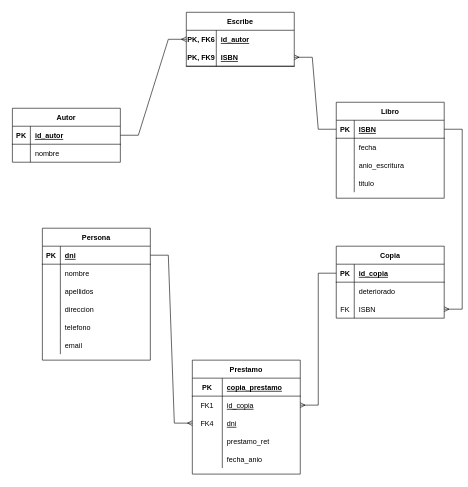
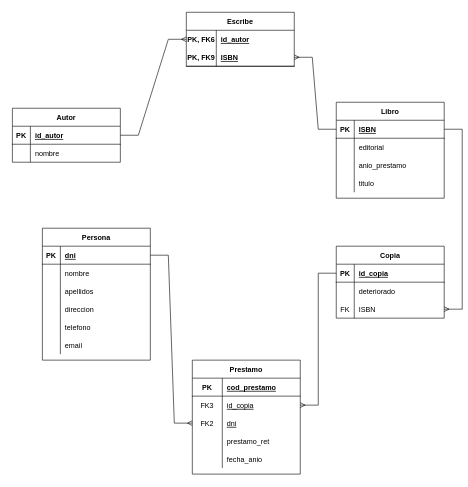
  <mxCell id="0" />
  <mxCell id="1" parent="0" />
  <mxCell id="2" value="Autor" style="shape=table;startSize=30;container=1;collapsible=1;childLayout=tableLayout;fixedRows=1;rowLines=0;fontStyle=1;align=center;resizeLast=1;" parent="1" vertex="1"><mxGeometry x="20" y="180" width="180" height="90" as="geometry" /></mxCell>
  <mxCell id="3" value="" style="shape=tableRow;horizontal=0;startSize=0;swimlaneHead=0;swimlaneBody=0;fillColor=none;collapsible=0;dropTarget=0;points=[[0,0.5],[1,0.5]];portConstraint=eastwest;top=0;left=0;right=0;bottom=1;" parent="2" vertex="1"><mxGeometry y="30" width="180" height="30" as="geometry" /></mxCell>
  <mxCell id="4" value="PK" style="shape=partialRectangle;connectable=0;fillColor=none;top=0;left=0;bottom=0;right=0;fontStyle=1;overflow=hidden;" parent="3" vertex="1"><mxGeometry width="30" height="30" as="geometry"><mxRectangle width="30" height="30" as="alternateBounds" /></mxGeometry></mxCell>
  <mxCell id="5" value="id_autor" style="shape=partialRectangle;connectable=0;fillColor=none;top=0;left=0;bottom=0;right=0;align=left;spacingLeft=6;fontStyle=5;overflow=hidden;" parent="3" vertex="1"><mxGeometry x="30" width="150" height="30" as="geometry"><mxRectangle width="150" height="30" as="alternateBounds" /></mxGeometry></mxCell>
  <mxCell id="6" value="" style="shape=tableRow;horizontal=0;startSize=0;swimlaneHead=0;swimlaneBody=0;fillColor=none;collapsible=0;dropTarget=0;points=[[0,0.5],[1,0.5]];portConstraint=eastwest;top=0;left=0;right=0;bottom=0;" parent="2" vertex="1"><mxGeometry y="60" width="180" height="30" as="geometry" /></mxCell>
  <mxCell id="7" value="" style="shape=partialRectangle;connectable=0;fillColor=none;top=0;left=0;bottom=0;right=0;editable=1;overflow=hidden;" parent="6" vertex="1"><mxGeometry width="30" height="30" as="geometry"><mxRectangle width="30" height="30" as="alternateBounds" /></mxGeometry></mxCell>
  <mxCell id="8" value="nombre" style="shape=partialRectangle;connectable=0;fillColor=none;top=0;left=0;bottom=0;right=0;align=left;spacingLeft=6;overflow=hidden;" parent="6" vertex="1"><mxGeometry x="30" width="150" height="30" as="geometry"><mxRectangle width="150" height="30" as="alternateBounds" /></mxGeometry></mxCell>
  <mxCell id="9" value="Libro" style="shape=table;startSize=30;container=1;collapsible=1;childLayout=tableLayout;fixedRows=1;rowLines=0;fontStyle=1;align=center;resizeLast=1;" parent="1" vertex="1"><mxGeometry x="560" y="170" width="180" height="160" as="geometry" /></mxCell>
  <mxCell id="10" value="" style="shape=tableRow;horizontal=0;startSize=0;swimlaneHead=0;swimlaneBody=0;fillColor=none;collapsible=0;dropTarget=0;points=[[0,0.5],[1,0.5]];portConstraint=eastwest;top=0;left=0;right=0;bottom=1;" parent="9" vertex="1"><mxGeometry y="30" width="180" height="30" as="geometry" /></mxCell>
  <mxCell id="11" value="PK" style="shape=partialRectangle;connectable=0;fillColor=none;top=0;left=0;bottom=0;right=0;fontStyle=1;overflow=hidden;" parent="10" vertex="1"><mxGeometry width="30" height="30" as="geometry"><mxRectangle width="30" height="30" as="alternateBounds" /></mxGeometry></mxCell>
  <mxCell id="12" value="ISBN" style="shape=partialRectangle;connectable=0;fillColor=none;top=0;left=0;bottom=0;right=0;align=left;spacingLeft=6;fontStyle=5;overflow=hidden;" parent="10" vertex="1"><mxGeometry x="30" width="150" height="30" as="geometry"><mxRectangle width="150" height="30" as="alternateBounds" /></mxGeometry></mxCell>
  <mxCell id="13" value="" style="shape=tableRow;horizontal=0;startSize=0;swimlaneHead=0;swimlaneBody=0;fillColor=none;collapsible=0;dropTarget=0;points=[[0,0.5],[1,0.5]];portConstraint=eastwest;top=0;left=0;right=0;bottom=0;" parent="9" vertex="1"><mxGeometry y="60" width="180" height="30" as="geometry" /></mxCell>
  <mxCell id="14" value="" style="shape=partialRectangle;connectable=0;fillColor=none;top=0;left=0;bottom=0;right=0;editable=1;overflow=hidden;" parent="13" vertex="1"><mxGeometry width="30" height="30" as="geometry"><mxRectangle width="30" height="30" as="alternateBounds" /></mxGeometry></mxCell>
- <mxCell id="15" value="fecha" style="shape=partialRectangle;connectable=0;fillColor=none;top=0;left=0;bottom=0;right=0;align=left;spacingLeft=6;overflow=hidden;" parent="13" vertex="1"><mxGeometry x="30" width="150" height="30" as="geometry"><mxRectangle width="150" height="30" as="alternateBounds" /></mxGeometry></mxCell>
+ <mxCell id="15" value="editorial" style="shape=partialRectangle;connectable=0;fillColor=none;top=0;left=0;bottom=0;right=0;align=left;spacingLeft=6;overflow=hidden;" parent="13" vertex="1"><mxGeometry x="30" width="150" height="30" as="geometry"><mxRectangle width="150" height="30" as="alternateBounds" /></mxGeometry></mxCell>
  <mxCell id="16" value="" style="shape=tableRow;horizontal=0;startSize=0;swimlaneHead=0;swimlaneBody=0;fillColor=none;collapsible=0;dropTarget=0;points=[[0,0.5],[1,0.5]];portConstraint=eastwest;top=0;left=0;right=0;bottom=0;" parent="9" vertex="1"><mxGeometry y="90" width="180" height="30" as="geometry" /></mxCell>
  <mxCell id="17" value="" style="shape=partialRectangle;connectable=0;fillColor=none;top=0;left=0;bottom=0;right=0;editable=1;overflow=hidden;" parent="16" vertex="1"><mxGeometry width="30" height="30" as="geometry"><mxRectangle width="30" height="30" as="alternateBounds" /></mxGeometry></mxCell>
- <mxCell id="18" value="anio_escritura" style="shape=partialRectangle;connectable=0;fillColor=none;top=0;left=0;bottom=0;right=0;align=left;spacingLeft=6;overflow=hidden;" parent="16" vertex="1"><mxGeometry x="30" width="150" height="30" as="geometry"><mxRectangle width="150" height="30" as="alternateBounds" /></mxGeometry></mxCell>
+ <mxCell id="18" value="anio_prestamo" style="shape=partialRectangle;connectable=0;fillColor=none;top=0;left=0;bottom=0;right=0;align=left;spacingLeft=6;overflow=hidden;" parent="16" vertex="1"><mxGeometry x="30" width="150" height="30" as="geometry"><mxRectangle width="150" height="30" as="alternateBounds" /></mxGeometry></mxCell>
  <mxCell id="19" value="" style="shape=tableRow;horizontal=0;startSize=0;swimlaneHead=0;swimlaneBody=0;fillColor=none;collapsible=0;dropTarget=0;points=[[0,0.5],[1,0.5]];portConstraint=eastwest;top=0;left=0;right=0;bottom=0;" parent="9" vertex="1"><mxGeometry y="120" width="180" height="30" as="geometry" /></mxCell>
  <mxCell id="20" value="" style="shape=partialRectangle;connectable=0;fillColor=none;top=0;left=0;bottom=0;right=0;editable=1;overflow=hidden;" parent="19" vertex="1"><mxGeometry width="30" height="30" as="geometry"><mxRectangle width="30" height="30" as="alternateBounds" /></mxGeometry></mxCell>
  <mxCell id="21" value="titulo" style="shape=partialRectangle;connectable=0;fillColor=none;top=0;left=0;bottom=0;right=0;align=left;spacingLeft=6;overflow=hidden;" parent="19" vertex="1"><mxGeometry x="30" width="150" height="30" as="geometry"><mxRectangle width="150" height="30" as="alternateBounds" /></mxGeometry></mxCell>
  <mxCell id="22" value="Escribe" style="shape=table;startSize=30;container=1;collapsible=1;childLayout=tableLayout;fixedRows=1;rowLines=0;fontStyle=1;align=center;resizeLast=1;" parent="1" vertex="1"><mxGeometry x="310" y="20" width="180" height="90" as="geometry"><mxRectangle x="320" y="30" width="80" height="30" as="alternateBounds" /></mxGeometry></mxCell>
  <mxCell id="23" value="" style="shape=tableRow;horizontal=0;startSize=0;swimlaneHead=0;swimlaneBody=0;fillColor=none;collapsible=0;dropTarget=0;points=[[0,0.5],[1,0.5]];portConstraint=eastwest;top=0;left=0;right=0;bottom=0;" parent="22" vertex="1"><mxGeometry y="30" width="180" height="30" as="geometry" /></mxCell>
  <mxCell id="24" value="PK, FK6" style="shape=partialRectangle;connectable=0;fillColor=none;top=0;left=0;bottom=0;right=0;fontStyle=1;overflow=hidden;" parent="23" vertex="1"><mxGeometry width="50" height="30" as="geometry"><mxRectangle width="50" height="30" as="alternateBounds" /></mxGeometry></mxCell>
  <mxCell id="25" value="id_autor" style="shape=partialRectangle;connectable=0;fillColor=none;top=0;left=0;bottom=0;right=0;align=left;spacingLeft=6;fontStyle=5;overflow=hidden;" parent="23" vertex="1"><mxGeometry x="50" width="130" height="30" as="geometry"><mxRectangle width="130" height="30" as="alternateBounds" /></mxGeometry></mxCell>
  <mxCell id="26" value="" style="shape=tableRow;horizontal=0;startSize=0;swimlaneHead=0;swimlaneBody=0;fillColor=none;collapsible=0;dropTarget=0;points=[[0,0.5],[1,0.5]];portConstraint=eastwest;top=0;left=0;right=0;bottom=1;" parent="22" vertex="1"><mxGeometry y="60" width="180" height="30" as="geometry" /></mxCell>
  <mxCell id="27" value="PK, FK9" style="shape=partialRectangle;connectable=0;fillColor=none;top=0;left=0;bottom=0;right=0;fontStyle=1;overflow=hidden;" parent="26" vertex="1"><mxGeometry width="50" height="30" as="geometry"><mxRectangle width="50" height="30" as="alternateBounds" /></mxGeometry></mxCell>
  <mxCell id="28" value="ISBN" style="shape=partialRectangle;connectable=0;fillColor=none;top=0;left=0;bottom=0;right=0;align=left;spacingLeft=6;fontStyle=5;overflow=hidden;" parent="26" vertex="1"><mxGeometry x="50" width="130" height="30" as="geometry"><mxRectangle width="130" height="30" as="alternateBounds" /></mxGeometry></mxCell>
  <mxCell id="29" value="Persona" style="shape=table;startSize=30;container=1;collapsible=1;childLayout=tableLayout;fixedRows=1;rowLines=0;fontStyle=1;align=center;resizeLast=1;fillColor=none;" parent="1" vertex="1"><mxGeometry x="70" y="380" width="180" height="220" as="geometry" /></mxCell>
  <mxCell id="30" value="" style="shape=tableRow;horizontal=0;startSize=0;swimlaneHead=0;swimlaneBody=0;fillColor=none;collapsible=0;dropTarget=0;points=[[0,0.5],[1,0.5]];portConstraint=eastwest;top=0;left=0;right=0;bottom=1;" parent="29" vertex="1"><mxGeometry y="30" width="180" height="30" as="geometry" /></mxCell>
  <mxCell id="31" value="PK" style="shape=partialRectangle;connectable=0;fillColor=none;top=0;left=0;bottom=0;right=0;fontStyle=1;overflow=hidden;" parent="30" vertex="1"><mxGeometry width="30" height="30" as="geometry"><mxRectangle width="30" height="30" as="alternateBounds" /></mxGeometry></mxCell>
  <mxCell id="32" value="dni" style="shape=partialRectangle;connectable=0;fillColor=none;top=0;left=0;bottom=0;right=0;align=left;spacingLeft=6;fontStyle=5;overflow=hidden;" parent="30" vertex="1"><mxGeometry x="30" width="150" height="30" as="geometry"><mxRectangle width="150" height="30" as="alternateBounds" /></mxGeometry></mxCell>
  <mxCell id="33" value="" style="shape=tableRow;horizontal=0;startSize=0;swimlaneHead=0;swimlaneBody=0;fillColor=none;collapsible=0;dropTarget=0;points=[[0,0.5],[1,0.5]];portConstraint=eastwest;top=0;left=0;right=0;bottom=0;" parent="29" vertex="1"><mxGeometry y="60" width="180" height="30" as="geometry" /></mxCell>
  <mxCell id="34" value="" style="shape=partialRectangle;connectable=0;fillColor=none;top=0;left=0;bottom=0;right=0;editable=1;overflow=hidden;" parent="33" vertex="1"><mxGeometry width="30" height="30" as="geometry"><mxRectangle width="30" height="30" as="alternateBounds" /></mxGeometry></mxCell>
  <mxCell id="35" value="nombre" style="shape=partialRectangle;connectable=0;fillColor=none;top=0;left=0;bottom=0;right=0;align=left;spacingLeft=6;overflow=hidden;" parent="33" vertex="1"><mxGeometry x="30" width="150" height="30" as="geometry"><mxRectangle width="150" height="30" as="alternateBounds" /></mxGeometry></mxCell>
  <mxCell id="36" value="" style="shape=tableRow;horizontal=0;startSize=0;swimlaneHead=0;swimlaneBody=0;fillColor=none;collapsible=0;dropTarget=0;points=[[0,0.5],[1,0.5]];portConstraint=eastwest;top=0;left=0;right=0;bottom=0;" parent="29" vertex="1"><mxGeometry y="90" width="180" height="30" as="geometry" /></mxCell>
  <mxCell id="37" value="" style="shape=partialRectangle;connectable=0;fillColor=none;top=0;left=0;bottom=0;right=0;editable=1;overflow=hidden;" parent="36" vertex="1"><mxGeometry width="30" height="30" as="geometry"><mxRectangle width="30" height="30" as="alternateBounds" /></mxGeometry></mxCell>
  <mxCell id="38" value="apellidos" style="shape=partialRectangle;connectable=0;fillColor=none;top=0;left=0;bottom=0;right=0;align=left;spacingLeft=6;overflow=hidden;" parent="36" vertex="1"><mxGeometry x="30" width="150" height="30" as="geometry"><mxRectangle width="150" height="30" as="alternateBounds" /></mxGeometry></mxCell>
  <mxCell id="39" value="" style="shape=tableRow;horizontal=0;startSize=0;swimlaneHead=0;swimlaneBody=0;fillColor=none;collapsible=0;dropTarget=0;points=[[0,0.5],[1,0.5]];portConstraint=eastwest;top=0;left=0;right=0;bottom=0;" parent="29" vertex="1"><mxGeometry y="120" width="180" height="30" as="geometry" /></mxCell>
  <mxCell id="40" value="" style="shape=partialRectangle;connectable=0;fillColor=none;top=0;left=0;bottom=0;right=0;editable=1;overflow=hidden;" parent="39" vertex="1"><mxGeometry width="30" height="30" as="geometry"><mxRectangle width="30" height="30" as="alternateBounds" /></mxGeometry></mxCell>
  <mxCell id="41" value="direccion" style="shape=partialRectangle;connectable=0;fillColor=none;top=0;left=0;bottom=0;right=0;align=left;spacingLeft=6;overflow=hidden;" parent="39" vertex="1"><mxGeometry x="30" width="150" height="30" as="geometry"><mxRectangle width="150" height="30" as="alternateBounds" /></mxGeometry></mxCell>
  <mxCell id="42" value="" style="shape=tableRow;horizontal=0;startSize=0;swimlaneHead=0;swimlaneBody=0;fillColor=none;collapsible=0;dropTarget=0;points=[[0,0.5],[1,0.5]];portConstraint=eastwest;top=0;left=0;right=0;bottom=0;" parent="29" vertex="1"><mxGeometry y="150" width="180" height="30" as="geometry" /></mxCell>
  <mxCell id="43" value="" style="shape=partialRectangle;connectable=0;fillColor=none;top=0;left=0;bottom=0;right=0;editable=1;overflow=hidden;" parent="42" vertex="1"><mxGeometry width="30" height="30" as="geometry"><mxRectangle width="30" height="30" as="alternateBounds" /></mxGeometry></mxCell>
  <mxCell id="44" value="telefono" style="shape=partialRectangle;connectable=0;fillColor=none;top=0;left=0;bottom=0;right=0;align=left;spacingLeft=6;overflow=hidden;" parent="42" vertex="1"><mxGeometry x="30" width="150" height="30" as="geometry"><mxRectangle width="150" height="30" as="alternateBounds" /></mxGeometry></mxCell>
  <mxCell id="45" value="" style="shape=tableRow;horizontal=0;startSize=0;swimlaneHead=0;swimlaneBody=0;fillColor=none;collapsible=0;dropTarget=0;points=[[0,0.5],[1,0.5]];portConstraint=eastwest;top=0;left=0;right=0;bottom=0;" parent="29" vertex="1"><mxGeometry y="180" width="180" height="30" as="geometry" /></mxCell>
  <mxCell id="46" value="" style="shape=partialRectangle;connectable=0;fillColor=none;top=0;left=0;bottom=0;right=0;editable=1;overflow=hidden;" parent="45" vertex="1"><mxGeometry width="30" height="30" as="geometry"><mxRectangle width="30" height="30" as="alternateBounds" /></mxGeometry></mxCell>
  <mxCell id="47" value="email" style="shape=partialRectangle;connectable=0;fillColor=none;top=0;left=0;bottom=0;right=0;align=left;spacingLeft=6;overflow=hidden;" parent="45" vertex="1"><mxGeometry x="30" width="150" height="30" as="geometry"><mxRectangle width="150" height="30" as="alternateBounds" /></mxGeometry></mxCell>
  <mxCell id="48" value="Copia" style="shape=table;startSize=30;container=1;collapsible=1;childLayout=tableLayout;fixedRows=1;rowLines=0;fontStyle=1;align=center;resizeLast=1;fillColor=none;" parent="1" vertex="1"><mxGeometry x="560" y="410" width="180" height="120" as="geometry" /></mxCell>
  <mxCell id="49" value="" style="shape=tableRow;horizontal=0;startSize=0;swimlaneHead=0;swimlaneBody=0;fillColor=none;collapsible=0;dropTarget=0;points=[[0,0.5],[1,0.5]];portConstraint=eastwest;top=0;left=0;right=0;bottom=1;" parent="48" vertex="1"><mxGeometry y="30" width="180" height="30" as="geometry" /></mxCell>
  <mxCell id="50" value="PK" style="shape=partialRectangle;connectable=0;fillColor=none;top=0;left=0;bottom=0;right=0;fontStyle=1;overflow=hidden;" parent="49" vertex="1"><mxGeometry width="30" height="30" as="geometry"><mxRectangle width="30" height="30" as="alternateBounds" /></mxGeometry></mxCell>
  <mxCell id="51" value="id_copia" style="shape=partialRectangle;connectable=0;fillColor=none;top=0;left=0;bottom=0;right=0;align=left;spacingLeft=6;fontStyle=5;overflow=hidden;" parent="49" vertex="1"><mxGeometry x="30" width="150" height="30" as="geometry"><mxRectangle width="150" height="30" as="alternateBounds" /></mxGeometry></mxCell>
  <mxCell id="52" value="" style="shape=tableRow;horizontal=0;startSize=0;swimlaneHead=0;swimlaneBody=0;fillColor=none;collapsible=0;dropTarget=0;points=[[0,0.5],[1,0.5]];portConstraint=eastwest;top=0;left=0;right=0;bottom=0;" parent="48" vertex="1"><mxGeometry y="60" width="180" height="30" as="geometry" /></mxCell>
  <mxCell id="53" value="" style="shape=partialRectangle;connectable=0;fillColor=none;top=0;left=0;bottom=0;right=0;editable=1;overflow=hidden;" parent="52" vertex="1"><mxGeometry width="30" height="30" as="geometry"><mxRectangle width="30" height="30" as="alternateBounds" /></mxGeometry></mxCell>
  <mxCell id="54" value="deteriorado" style="shape=partialRectangle;connectable=0;fillColor=none;top=0;left=0;bottom=0;right=0;align=left;spacingLeft=6;overflow=hidden;" parent="52" vertex="1"><mxGeometry x="30" width="150" height="30" as="geometry"><mxRectangle width="150" height="30" as="alternateBounds" /></mxGeometry></mxCell>
  <mxCell id="55" value="" style="shape=tableRow;horizontal=0;startSize=0;swimlaneHead=0;swimlaneBody=0;fillColor=none;collapsible=0;dropTarget=0;points=[[0,0.5],[1,0.5]];portConstraint=eastwest;top=0;left=0;right=0;bottom=0;" parent="48" vertex="1"><mxGeometry y="90" width="180" height="30" as="geometry" /></mxCell>
  <mxCell id="56" value="FK" style="shape=partialRectangle;connectable=0;fillColor=none;top=0;left=0;bottom=0;right=0;fontStyle=0;overflow=hidden;" parent="55" vertex="1"><mxGeometry width="30" height="30" as="geometry"><mxRectangle width="30" height="30" as="alternateBounds" /></mxGeometry></mxCell>
  <mxCell id="57" value="ISBN" style="shape=partialRectangle;connectable=0;fillColor=none;top=0;left=0;bottom=0;right=0;align=left;spacingLeft=6;fontStyle=0;overflow=hidden;" parent="55" vertex="1"><mxGeometry x="30" width="150" height="30" as="geometry"><mxRectangle width="150" height="30" as="alternateBounds" /></mxGeometry></mxCell>
  <mxCell id="58" value="Prestamo" style="shape=table;startSize=30;container=1;collapsible=1;childLayout=tableLayout;fixedRows=1;rowLines=0;fontStyle=1;align=center;resizeLast=1;fillColor=none;" parent="1" vertex="1"><mxGeometry x="320" y="600" width="180" height="190" as="geometry" /></mxCell>
  <mxCell id="59" value="" style="shape=tableRow;horizontal=0;startSize=0;swimlaneHead=0;swimlaneBody=0;fillColor=none;collapsible=0;dropTarget=0;points=[[0,0.5],[1,0.5]];portConstraint=eastwest;top=0;left=0;right=0;bottom=1;strokeColor=default;" parent="58" vertex="1"><mxGeometry y="30" width="180" height="30" as="geometry" /></mxCell>
  <mxCell id="60" value="PK" style="shape=partialRectangle;connectable=0;fillColor=none;top=0;left=0;bottom=0;right=0;fontStyle=1;overflow=hidden;" parent="59" vertex="1"><mxGeometry width="50" height="30" as="geometry"><mxRectangle width="50" height="30" as="alternateBounds" /></mxGeometry></mxCell>
- <mxCell id="61" value="copia_prestamo" style="shape=partialRectangle;connectable=0;fillColor=none;top=0;left=0;bottom=0;right=0;align=left;spacingLeft=6;fontStyle=5;overflow=hidden;" parent="59" vertex="1"><mxGeometry x="50" width="130" height="30" as="geometry"><mxRectangle width="130" height="30" as="alternateBounds" /></mxGeometry></mxCell>
+ <mxCell id="61" value="cod_prestamo" style="shape=partialRectangle;connectable=0;fillColor=none;top=0;left=0;bottom=0;right=0;align=left;spacingLeft=6;fontStyle=5;overflow=hidden;" parent="59" vertex="1"><mxGeometry x="50" width="130" height="30" as="geometry"><mxRectangle width="130" height="30" as="alternateBounds" /></mxGeometry></mxCell>
  <mxCell id="62" value="" style="shape=tableRow;horizontal=0;startSize=0;swimlaneHead=0;swimlaneBody=0;fillColor=none;collapsible=0;dropTarget=0;points=[[0,0.5],[1,0.5]];portConstraint=eastwest;top=0;left=0;right=0;bottom=1;strokeColor=none;" parent="58" vertex="1"><mxGeometry y="60" width="180" height="30" as="geometry" /></mxCell>
- <mxCell id="63" value="FK1" style="shape=partialRectangle;connectable=0;fillColor=none;top=0;left=0;bottom=0;right=0;fontStyle=0;overflow=hidden;" parent="62" vertex="1"><mxGeometry width="50" height="30" as="geometry"><mxRectangle width="50" height="30" as="alternateBounds" /></mxGeometry></mxCell>
+ <mxCell id="63" value="FK3" style="shape=partialRectangle;connectable=0;fillColor=none;top=0;left=0;bottom=0;right=0;fontStyle=0;overflow=hidden;" parent="62" vertex="1"><mxGeometry width="50" height="30" as="geometry"><mxRectangle width="50" height="30" as="alternateBounds" /></mxGeometry></mxCell>
  <mxCell id="64" value="id_copia" style="shape=partialRectangle;connectable=0;fillColor=none;top=0;left=0;bottom=0;right=0;align=left;spacingLeft=6;fontStyle=4;overflow=hidden;" parent="62" vertex="1"><mxGeometry x="50" width="130" height="30" as="geometry"><mxRectangle width="130" height="30" as="alternateBounds" /></mxGeometry></mxCell>
  <mxCell id="65" value="" style="shape=tableRow;horizontal=0;startSize=0;swimlaneHead=0;swimlaneBody=0;fillColor=none;collapsible=0;dropTarget=0;points=[[0,0.5],[1,0.5]];portConstraint=eastwest;top=0;left=0;right=0;bottom=1;strokeColor=none;fontStyle=0" parent="58" vertex="1"><mxGeometry y="90" width="180" height="30" as="geometry" /></mxCell>
- <mxCell id="66" value="FK4" style="shape=partialRectangle;connectable=0;fillColor=none;top=0;left=0;bottom=0;right=0;fontStyle=0;overflow=hidden;" parent="65" vertex="1"><mxGeometry width="50" height="30" as="geometry"><mxRectangle width="50" height="30" as="alternateBounds" /></mxGeometry></mxCell>
+ <mxCell id="66" value="FK2" style="shape=partialRectangle;connectable=0;fillColor=none;top=0;left=0;bottom=0;right=0;fontStyle=0;overflow=hidden;" parent="65" vertex="1"><mxGeometry width="50" height="30" as="geometry"><mxRectangle width="50" height="30" as="alternateBounds" /></mxGeometry></mxCell>
  <mxCell id="67" value="dni" style="shape=partialRectangle;connectable=0;fillColor=none;top=0;left=0;bottom=0;right=0;align=left;spacingLeft=6;fontStyle=4;overflow=hidden;" parent="65" vertex="1"><mxGeometry x="50" width="130" height="30" as="geometry"><mxRectangle width="130" height="30" as="alternateBounds" /></mxGeometry></mxCell>
  <mxCell id="68" value="" style="shape=tableRow;horizontal=0;startSize=0;swimlaneHead=0;swimlaneBody=0;fillColor=none;collapsible=0;dropTarget=0;points=[[0,0.5],[1,0.5]];portConstraint=eastwest;top=0;left=0;right=0;bottom=0;" parent="58" vertex="1"><mxGeometry y="120" width="180" height="30" as="geometry" /></mxCell>
  <mxCell id="69" value="" style="shape=partialRectangle;connectable=0;fillColor=none;top=0;left=0;bottom=0;right=0;editable=1;overflow=hidden;" parent="68" vertex="1"><mxGeometry width="50" height="30" as="geometry"><mxRectangle width="50" height="30" as="alternateBounds" /></mxGeometry></mxCell>
  <mxCell id="70" value="prestamo_ret" style="shape=partialRectangle;connectable=0;fillColor=none;top=0;left=0;bottom=0;right=0;align=left;spacingLeft=6;overflow=hidden;" parent="68" vertex="1"><mxGeometry x="50" width="130" height="30" as="geometry"><mxRectangle width="130" height="30" as="alternateBounds" /></mxGeometry></mxCell>
  <mxCell id="71" value="" style="shape=tableRow;horizontal=0;startSize=0;swimlaneHead=0;swimlaneBody=0;fillColor=none;collapsible=0;dropTarget=0;points=[[0,0.5],[1,0.5]];portConstraint=eastwest;top=0;left=0;right=0;bottom=0;" parent="58" vertex="1"><mxGeometry y="150" width="180" height="30" as="geometry" /></mxCell>
  <mxCell id="72" value="" style="shape=partialRectangle;connectable=0;fillColor=none;top=0;left=0;bottom=0;right=0;editable=1;overflow=hidden;" parent="71" vertex="1"><mxGeometry width="50" height="30" as="geometry"><mxRectangle width="50" height="30" as="alternateBounds" /></mxGeometry></mxCell>
  <mxCell id="73" value="fecha_anio" style="shape=partialRectangle;connectable=0;fillColor=none;top=0;left=0;bottom=0;right=0;align=left;spacingLeft=6;overflow=hidden;" parent="71" vertex="1"><mxGeometry x="50" width="130" height="30" as="geometry"><mxRectangle width="130" height="30" as="alternateBounds" /></mxGeometry></mxCell>
  <mxCell id="74" value="" style="edgeStyle=entityRelationEdgeStyle;fontSize=12;html=1;endArrow=ERmany;rounded=0;exitX=1;exitY=0.5;exitDx=0;exitDy=0;entryX=0;entryY=0.5;entryDx=0;entryDy=0;" parent="1" source="3" target="23" edge="1"><mxGeometry width="100" height="100" relative="1" as="geometry"><mxPoint x="310" y="310" as="sourcePoint" /><mxPoint x="410" y="210" as="targetPoint" /></mxGeometry></mxCell>
  <mxCell id="75" value="" style="edgeStyle=entityRelationEdgeStyle;fontSize=12;html=1;endArrow=ERmany;rounded=0;entryX=1;entryY=0.5;entryDx=0;entryDy=0;exitX=0;exitY=0.5;exitDx=0;exitDy=0;" parent="1" source="10" target="26" edge="1"><mxGeometry width="100" height="100" relative="1" as="geometry"><mxPoint x="310" y="310" as="sourcePoint" /><mxPoint x="410" y="210" as="targetPoint" /></mxGeometry></mxCell>
  <mxCell id="76" value="" style="edgeStyle=entityRelationEdgeStyle;fontSize=12;html=1;endArrow=ERmany;rounded=0;entryX=1;entryY=0.5;entryDx=0;entryDy=0;" parent="1" source="10" target="55" edge="1"><mxGeometry width="100" height="100" relative="1" as="geometry"><mxPoint x="790" y="220" as="sourcePoint" /><mxPoint x="550" y="500" as="targetPoint" /></mxGeometry></mxCell>
  <mxCell id="77" value="" style="edgeStyle=entityRelationEdgeStyle;fontSize=12;html=1;endArrow=ERmany;rounded=0;exitX=0;exitY=0.5;exitDx=0;exitDy=0;entryX=1;entryY=0.5;entryDx=0;entryDy=0;" parent="1" source="49" target="62" edge="1"><mxGeometry width="100" height="100" relative="1" as="geometry"><mxPoint x="310" y="540" as="sourcePoint" /><mxPoint x="410" y="440" as="targetPoint" /></mxGeometry></mxCell>
  <mxCell id="78" value="" style="edgeStyle=entityRelationEdgeStyle;fontSize=12;html=1;endArrow=ERmany;rounded=0;exitX=1;exitY=0.5;exitDx=0;exitDy=0;entryX=0;entryY=0.5;entryDx=0;entryDy=0;" parent="1" source="30" target="65" edge="1"><mxGeometry width="100" height="100" relative="1" as="geometry"><mxPoint x="310" y="540" as="sourcePoint" /><mxPoint x="410" y="440" as="targetPoint" /></mxGeometry></mxCell>
